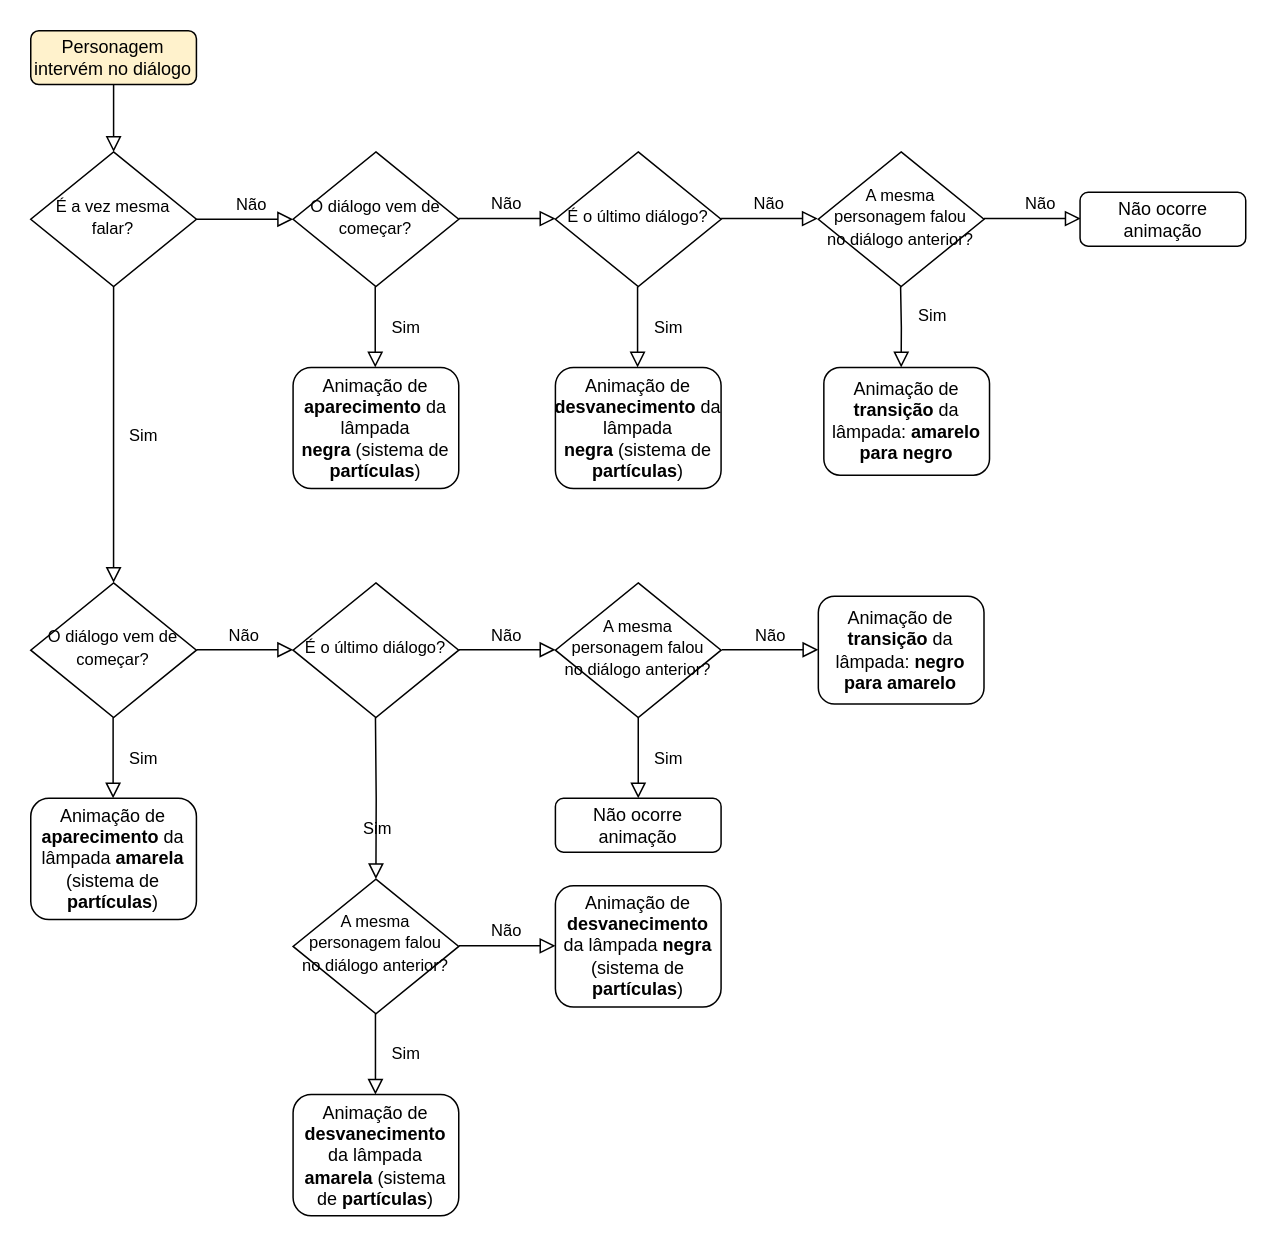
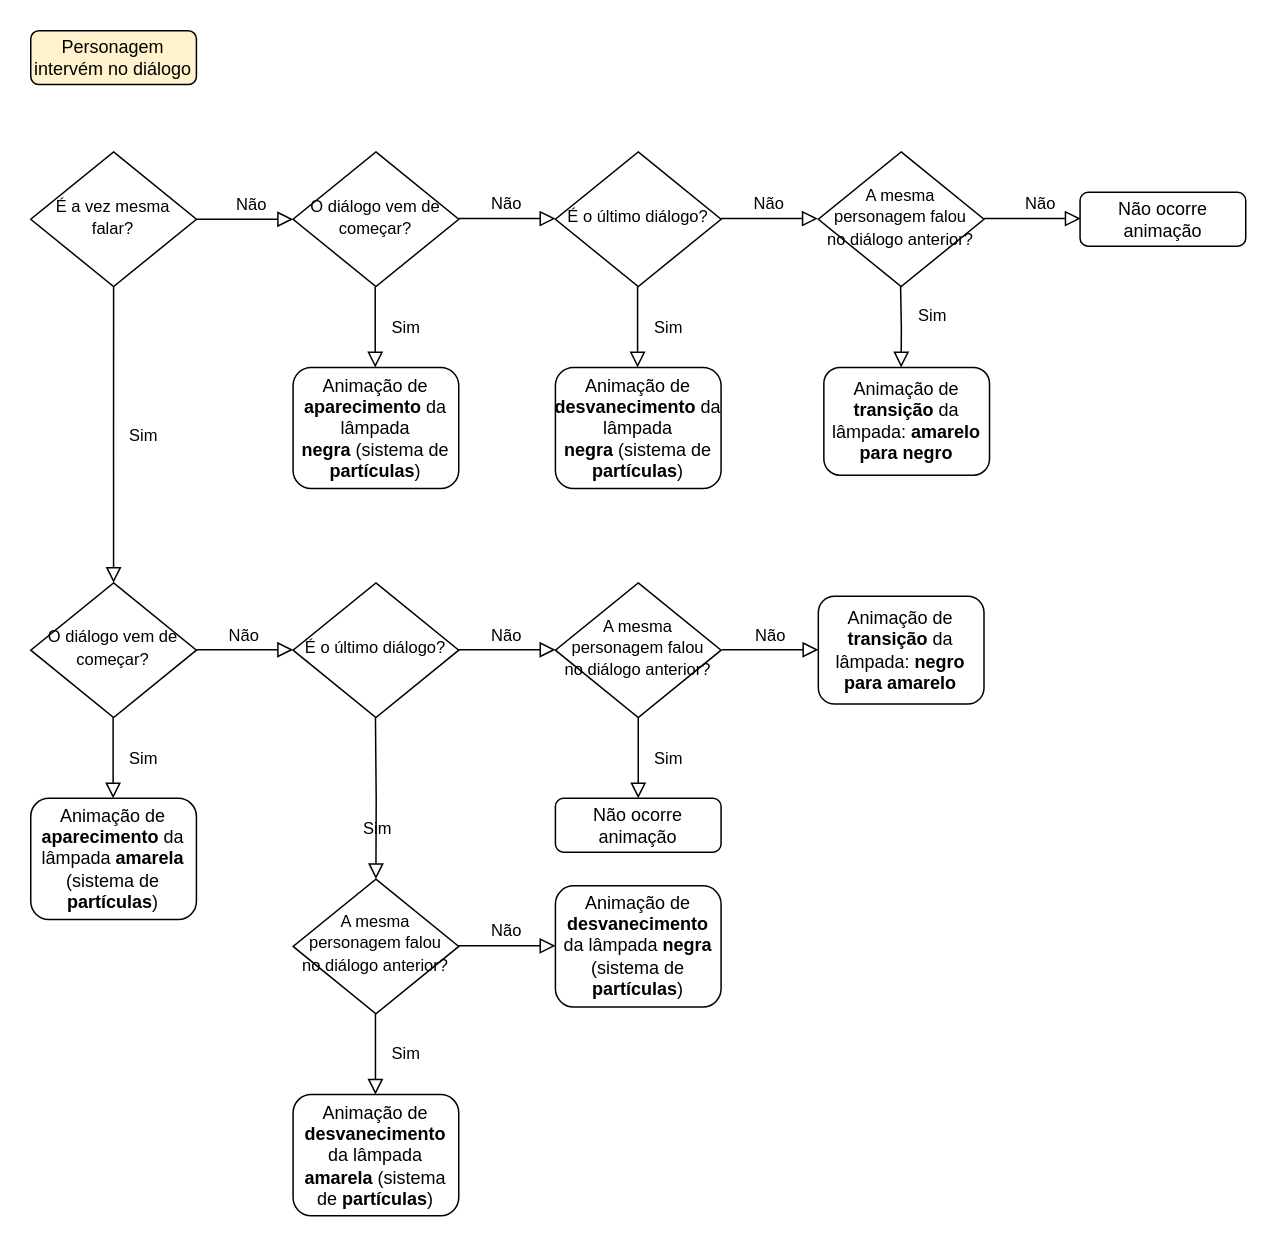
  <mxCell id="0" />
  <mxCell id="1" parent="0" />
  <mxCell id="2" value="" style="group" vertex="1" connectable="0" parent="1"><mxGeometry x="20" y="20" width="810" height="790" as="geometry" /></mxCell>
  <mxCell id="3" value="Personagem intervém no diálogo" style="rounded=1;whiteSpace=wrap;html=1;fontSize=12;glass=0;strokeWidth=1;shadow=0;fillColor=#fff2cc;" parent="2" vertex="1"><mxGeometry width="110.455" height="35.909" as="geometry" /></mxCell>
  <mxCell id="4" value="Sim" style="rounded=0;html=1;jettySize=auto;orthogonalLoop=1;fontSize=11;endArrow=block;endFill=0;endSize=8;strokeWidth=1;shadow=0;labelBackgroundColor=none;edgeStyle=orthogonalEdgeStyle;exitX=0.5;exitY=1;exitDx=0;exitDy=0;" parent="2" source="6" edge="1"><mxGeometry x="0.009" y="19" relative="1" as="geometry"><mxPoint as="offset" /><mxPoint x="55.227" y="332.159" as="sourcePoint" /><mxPoint x="55.227" y="368.068" as="targetPoint" /></mxGeometry></mxCell>
  <mxCell id="5" value="Não" style="edgeStyle=orthogonalEdgeStyle;rounded=0;html=1;jettySize=auto;orthogonalLoop=1;fontSize=11;endArrow=block;endFill=0;endSize=8;strokeWidth=1;shadow=0;labelBackgroundColor=none;" parent="2" source="6" edge="1"><mxGeometry x="0.153" y="10" relative="1" as="geometry"><mxPoint as="offset" /><mxPoint x="174.886" y="125.682" as="targetPoint" /></mxGeometry></mxCell>
  <mxCell id="6" value="&lt;font style=&quot;font-size: 11px;&quot;&gt;É a vez mesma falar?&lt;/font&gt;" style="rhombus;whiteSpace=wrap;html=1;shadow=0;fontFamily=Helvetica;fontSize=12;align=center;strokeWidth=1;spacing=6;spacingTop=-4;" parent="2" vertex="1"><mxGeometry y="80.795" width="110.455" height="89.773" as="geometry" /></mxCell>
- <mxCell id="7" value="" style="rounded=0;html=1;jettySize=auto;orthogonalLoop=1;fontSize=11;endArrow=block;endFill=0;endSize=8;strokeWidth=1;shadow=0;labelBackgroundColor=none;edgeStyle=orthogonalEdgeStyle;" parent="2" source="3" target="6" edge="1"><mxGeometry relative="1" as="geometry" /></mxCell>
  <mxCell id="8" value="Animação de &lt;b&gt;aparecimento &lt;/b&gt;da lâmpada &lt;b&gt;amarela&lt;/b&gt; (sistema de &lt;b&gt;partículas&lt;/b&gt;)" style="rounded=1;whiteSpace=wrap;html=1;fontSize=12;glass=0;strokeWidth=1;shadow=0;" vertex="1" parent="2"><mxGeometry y="511.705" width="110.455" height="80.795" as="geometry" /></mxCell>
  <mxCell id="9" value="&lt;font style=&quot;font-size: 11px;&quot;&gt;O diálogo vem de começar?&lt;/font&gt;" style="rhombus;whiteSpace=wrap;html=1;shadow=0;fontFamily=Helvetica;fontSize=12;align=center;strokeWidth=1;spacing=6;spacingTop=-4;" vertex="1" parent="2"><mxGeometry y="368.068" width="110.455" height="89.773" as="geometry" /></mxCell>
  <mxCell id="10" value="Sim" style="rounded=0;html=1;jettySize=auto;orthogonalLoop=1;fontSize=11;endArrow=block;endFill=0;endSize=8;strokeWidth=1;shadow=0;labelBackgroundColor=none;edgeStyle=orthogonalEdgeStyle;exitX=0.5;exitY=1;exitDx=0;exitDy=0;" edge="1" parent="2"><mxGeometry y="20" relative="1" as="geometry"><mxPoint as="offset" /><mxPoint x="54.914" y="457.841" as="sourcePoint" /><mxPoint x="54.914" y="511.705" as="targetPoint" /></mxGeometry></mxCell>
  <mxCell id="11" value="Não" style="edgeStyle=orthogonalEdgeStyle;rounded=0;html=1;jettySize=auto;orthogonalLoop=1;fontSize=11;endArrow=block;endFill=0;endSize=8;strokeWidth=1;shadow=0;labelBackgroundColor=none;" edge="1" parent="2"><mxGeometry y="10" relative="1" as="geometry"><mxPoint as="offset" /><mxPoint x="110.455" y="412.649" as="sourcePoint" /><mxPoint x="174.886" y="412.649" as="targetPoint" /></mxGeometry></mxCell>
  <mxCell id="12" value="&lt;font style=&quot;font-size: 11px;&quot;&gt;A mesma personagem falou no diálogo anterior?&lt;/font&gt;" style="rhombus;whiteSpace=wrap;html=1;shadow=0;fontFamily=Helvetica;fontSize=12;align=center;strokeWidth=1;spacing=6;spacingTop=-4;" vertex="1" parent="2"><mxGeometry x="349.773" y="368.068" width="110.455" height="89.773" as="geometry" /></mxCell>
  <mxCell id="13" value="Sim" style="rounded=0;html=1;jettySize=auto;orthogonalLoop=1;fontSize=11;endArrow=block;endFill=0;endSize=8;strokeWidth=1;shadow=0;labelBackgroundColor=none;edgeStyle=orthogonalEdgeStyle;exitX=0.5;exitY=1;exitDx=0;exitDy=0;" edge="1" parent="2"><mxGeometry y="20" relative="1" as="geometry"><mxPoint as="offset" /><mxPoint x="405.0" y="457.841" as="sourcePoint" /><mxPoint x="405.0" y="511.705" as="targetPoint" /></mxGeometry></mxCell>
  <mxCell id="14" value="Não ocorre animação" style="rounded=1;whiteSpace=wrap;html=1;fontSize=12;glass=0;strokeWidth=1;shadow=0;" vertex="1" parent="2"><mxGeometry x="349.773" y="511.705" width="110.455" height="35.909" as="geometry" /></mxCell>
  <mxCell id="15" value="Não" style="edgeStyle=orthogonalEdgeStyle;rounded=0;html=1;jettySize=auto;orthogonalLoop=1;fontSize=11;endArrow=block;endFill=0;endSize=8;strokeWidth=1;shadow=0;labelBackgroundColor=none;" edge="1" parent="2"><mxGeometry y="10" relative="1" as="geometry"><mxPoint as="offset" /><mxPoint x="460.614" y="412.649" as="sourcePoint" /><mxPoint x="525.046" y="412.649" as="targetPoint" /></mxGeometry></mxCell>
  <mxCell id="16" value="Animação de &lt;b&gt;transição &lt;/b&gt;da lâmpada: &lt;b&gt;negro para amarelo&lt;/b&gt;" style="rounded=1;whiteSpace=wrap;html=1;fontSize=12;glass=0;strokeWidth=1;shadow=0;" vertex="1" parent="2"><mxGeometry x="525.046" y="377.045" width="110.455" height="71.818" as="geometry" /></mxCell>
  <mxCell id="17" value="&lt;font style=&quot;font-size: 11px;&quot;&gt;É o último diálogo?&lt;/font&gt;" style="rhombus;whiteSpace=wrap;html=1;shadow=0;fontFamily=Helvetica;fontSize=12;align=center;strokeWidth=1;spacing=6;spacingTop=-4;" vertex="1" parent="2"><mxGeometry x="174.886" y="368.068" width="110.455" height="89.773" as="geometry" /></mxCell>
  <mxCell id="18" value="Não" style="edgeStyle=orthogonalEdgeStyle;rounded=0;html=1;jettySize=auto;orthogonalLoop=1;fontSize=11;endArrow=block;endFill=0;endSize=8;strokeWidth=1;shadow=0;labelBackgroundColor=none;" edge="1" parent="2"><mxGeometry y="10" relative="1" as="geometry"><mxPoint as="offset" /><mxPoint x="285.341" y="412.649" as="sourcePoint" /><mxPoint x="349.773" y="412.649" as="targetPoint" /></mxGeometry></mxCell>
  <mxCell id="19" value="&lt;font style=&quot;font-size: 11px;&quot;&gt;A mesma personagem falou no diálogo anterior?&lt;/font&gt;" style="rhombus;whiteSpace=wrap;html=1;shadow=0;fontFamily=Helvetica;fontSize=12;align=center;strokeWidth=1;spacing=6;spacingTop=-4;" vertex="1" parent="2"><mxGeometry x="174.886" y="565.568" width="110.455" height="89.773" as="geometry" /></mxCell>
  <mxCell id="20" value="Sim" style="rounded=0;html=1;jettySize=auto;orthogonalLoop=1;fontSize=11;endArrow=block;endFill=0;endSize=8;strokeWidth=1;shadow=0;labelBackgroundColor=none;edgeStyle=orthogonalEdgeStyle;exitX=0.5;exitY=1;exitDx=0;exitDy=0;entryX=0.5;entryY=0;entryDx=0;entryDy=0;" edge="1" parent="2" target="19"><mxGeometry y="20" relative="1" as="geometry"><mxPoint as="offset" /><mxPoint x="229.801" y="457.841" as="sourcePoint" /><mxPoint x="229.801" y="511.705" as="targetPoint" /></mxGeometry></mxCell>
  <mxCell id="21" value="Sim" style="rounded=0;html=1;jettySize=auto;orthogonalLoop=1;fontSize=11;endArrow=block;endFill=0;endSize=8;strokeWidth=1;shadow=0;labelBackgroundColor=none;edgeStyle=orthogonalEdgeStyle;exitX=0.5;exitY=1;exitDx=0;exitDy=0;" edge="1" parent="2"><mxGeometry y="20" relative="1" as="geometry"><mxPoint as="offset" /><mxPoint x="229.801" y="655.341" as="sourcePoint" /><mxPoint x="229.801" y="709.205" as="targetPoint" /></mxGeometry></mxCell>
  <mxCell id="22" value="Animação de &lt;b&gt;desvanecimento &lt;/b&gt;da lâmpada &lt;b&gt;amarela &lt;/b&gt;(sistema de &lt;b&gt;partículas&lt;/b&gt;)" style="rounded=1;whiteSpace=wrap;html=1;fontSize=12;glass=0;strokeWidth=1;shadow=0;" vertex="1" parent="2"><mxGeometry x="174.886" y="709.205" width="110.455" height="80.795" as="geometry" /></mxCell>
  <mxCell id="23" value="Não" style="edgeStyle=orthogonalEdgeStyle;rounded=0;html=1;jettySize=auto;orthogonalLoop=1;fontSize=11;endArrow=block;endFill=0;endSize=8;strokeWidth=1;shadow=0;labelBackgroundColor=none;" edge="1" parent="2"><mxGeometry y="10" relative="1" as="geometry"><mxPoint as="offset" /><mxPoint x="285.341" y="610.077" as="sourcePoint" /><mxPoint x="349.773" y="610.077" as="targetPoint" /></mxGeometry></mxCell>
  <mxCell id="24" value="Animação de &lt;b&gt;desvanecimento &lt;/b&gt;da lâmpada &lt;b&gt;negra &lt;/b&gt;(sistema de &lt;b&gt;partículas&lt;/b&gt;)" style="rounded=1;whiteSpace=wrap;html=1;fontSize=12;glass=0;strokeWidth=1;shadow=0;" vertex="1" parent="2"><mxGeometry x="349.773" y="570.057" width="110.455" height="80.795" as="geometry" /></mxCell>
  <mxCell id="25" value="&lt;font style=&quot;font-size: 11px;&quot;&gt;A mesma personagem falou no diálogo anterior?&lt;/font&gt;" style="rhombus;whiteSpace=wrap;html=1;shadow=0;fontFamily=Helvetica;fontSize=12;align=center;strokeWidth=1;spacing=6;spacingTop=-4;" vertex="1" parent="2"><mxGeometry x="525.046" y="80.795" width="110.455" height="89.773" as="geometry" /></mxCell>
  <mxCell id="26" value="Sim" style="rounded=0;html=1;jettySize=auto;orthogonalLoop=1;fontSize=11;endArrow=block;endFill=0;endSize=8;strokeWidth=1;shadow=0;labelBackgroundColor=none;edgeStyle=orthogonalEdgeStyle;exitX=0.5;exitY=1;exitDx=0;exitDy=0;" edge="1" parent="2"><mxGeometry x="-0.269" y="21" relative="1" as="geometry"><mxPoint as="offset" /><mxPoint x="579.886" y="170.568" as="sourcePoint" /><mxPoint x="580.273" y="224.432" as="targetPoint" /></mxGeometry></mxCell>
  <mxCell id="27" value="Animação de &lt;b&gt;transição &lt;/b&gt;da lâmpada: &lt;b&gt;amarelo para negro&lt;/b&gt;" style="rounded=1;whiteSpace=wrap;html=1;fontSize=12;glass=0;strokeWidth=1;shadow=0;" vertex="1" parent="2"><mxGeometry x="528.728" y="224.432" width="110.455" height="71.818" as="geometry" /></mxCell>
  <mxCell id="28" value="Não" style="edgeStyle=orthogonalEdgeStyle;rounded=0;html=1;jettySize=auto;orthogonalLoop=1;fontSize=11;endArrow=block;endFill=0;endSize=8;strokeWidth=1;shadow=0;labelBackgroundColor=none;" edge="1" parent="2"><mxGeometry x="0.153" y="10" relative="1" as="geometry"><mxPoint as="offset" /><mxPoint x="635.5" y="125.233" as="sourcePoint" /><mxPoint x="699.932" y="125.233" as="targetPoint" /></mxGeometry></mxCell>
  <mxCell id="29" value="&lt;font style=&quot;font-size: 11px;&quot;&gt;O diálogo vem de começar?&lt;/font&gt;" style="rhombus;whiteSpace=wrap;html=1;shadow=0;fontFamily=Helvetica;fontSize=12;align=center;strokeWidth=1;spacing=6;spacingTop=-4;" vertex="1" parent="2"><mxGeometry x="174.886" y="80.795" width="110.455" height="89.773" as="geometry" /></mxCell>
  <mxCell id="30" value="Não" style="edgeStyle=orthogonalEdgeStyle;rounded=0;html=1;jettySize=auto;orthogonalLoop=1;fontSize=11;endArrow=block;endFill=0;endSize=8;strokeWidth=1;shadow=0;labelBackgroundColor=none;" edge="1" parent="2"><mxGeometry y="10" relative="1" as="geometry"><mxPoint as="offset" /><mxPoint x="285.341" y="125.233" as="sourcePoint" /><mxPoint x="349.773" y="125.233" as="targetPoint" /></mxGeometry></mxCell>
  <mxCell id="31" value="&lt;font style=&quot;font-size: 11px;&quot;&gt;É o último diálogo?&lt;/font&gt;" style="rhombus;whiteSpace=wrap;html=1;shadow=0;fontFamily=Helvetica;fontSize=12;align=center;strokeWidth=1;spacing=6;spacingTop=-4;" vertex="1" parent="2"><mxGeometry x="349.773" y="80.795" width="110.455" height="89.773" as="geometry" /></mxCell>
  <mxCell id="32" value="Não" style="edgeStyle=orthogonalEdgeStyle;rounded=0;html=1;jettySize=auto;orthogonalLoop=1;fontSize=11;endArrow=block;endFill=0;endSize=8;strokeWidth=1;shadow=0;labelBackgroundColor=none;" edge="1" parent="2"><mxGeometry y="10" relative="1" as="geometry"><mxPoint as="offset" /><mxPoint x="460.227" y="125.233" as="sourcePoint" /><mxPoint x="524.659" y="125.233" as="targetPoint" /></mxGeometry></mxCell>
  <mxCell id="33" value="Sim" style="rounded=0;html=1;jettySize=auto;orthogonalLoop=1;fontSize=11;endArrow=block;endFill=0;endSize=8;strokeWidth=1;shadow=0;labelBackgroundColor=none;edgeStyle=orthogonalEdgeStyle;exitX=0.5;exitY=1;exitDx=0;exitDy=0;" edge="1" parent="2"><mxGeometry y="20" relative="1" as="geometry"><mxPoint as="offset" /><mxPoint x="229.653" y="170.568" as="sourcePoint" /><mxPoint x="229.653" y="224.432" as="targetPoint" /></mxGeometry></mxCell>
  <mxCell id="34" value="Animação de &lt;b&gt;aparecimento &lt;/b&gt;da lâmpada &lt;b&gt;negra&amp;nbsp;&lt;/b&gt;(sistema de &lt;b&gt;partículas&lt;/b&gt;)" style="rounded=1;whiteSpace=wrap;html=1;fontSize=12;glass=0;strokeWidth=1;shadow=0;" vertex="1" parent="2"><mxGeometry x="174.886" y="224.432" width="110.455" height="80.795" as="geometry" /></mxCell>
  <mxCell id="35" value="Sim" style="rounded=0;html=1;jettySize=auto;orthogonalLoop=1;fontSize=11;endArrow=block;endFill=0;endSize=8;strokeWidth=1;shadow=0;labelBackgroundColor=none;edgeStyle=orthogonalEdgeStyle;exitX=0.5;exitY=1;exitDx=0;exitDy=0;" edge="1" parent="2"><mxGeometry y="20" relative="1" as="geometry"><mxPoint as="offset" /><mxPoint x="404.54" y="170.568" as="sourcePoint" /><mxPoint x="404.54" y="224.432" as="targetPoint" /></mxGeometry></mxCell>
  <mxCell id="36" value="Animação de &lt;b&gt;desvanecimento&amp;nbsp;&lt;/b&gt;da lâmpada &lt;b&gt;negra&amp;nbsp;&lt;/b&gt;(sistema de &lt;b&gt;partículas&lt;/b&gt;)" style="rounded=1;whiteSpace=wrap;html=1;fontSize=12;glass=0;strokeWidth=1;shadow=0;" vertex="1" parent="2"><mxGeometry x="349.773" y="224.432" width="110.455" height="80.795" as="geometry" /></mxCell>
  <mxCell id="37" value="Não ocorre animação" style="rounded=1;whiteSpace=wrap;html=1;fontSize=12;glass=0;strokeWidth=1;shadow=0;" vertex="1" parent="2"><mxGeometry x="699.545" y="107.727" width="110.455" height="35.909" as="geometry" /></mxCell>
